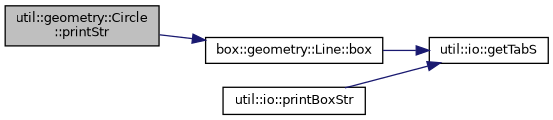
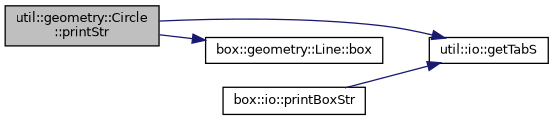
  digraph {
    rankdir=LR
    node [color=black fillcolor=white fontname=Helvetica fontsize=10 shape=record style=filled]
    edge [color=midnightblue fontname=Helvetica fontsize=10 labelfontname=Helvetica labelfontsize=10 style=solid]
    n1 [fillcolor=grey75 fontcolor=black height=0.2 label="util::geometry::Circle\l::printStr" width=0.4]
    n2 [height=0.2 label="util::io::getTabS" width=0.4]
    n3 [height=0.2 label="box::geometry::Line::box" width=0.4]
-   n4 [height=0.2 label="util::io::printBoxStr" width=0.4]
-   n3 -> n2
+   n4 [height=0.2 label="box::io::printBoxStr" width=0.4]
+   n1 -> n2
    n1 -> n3
    n4 -> n2
  }
